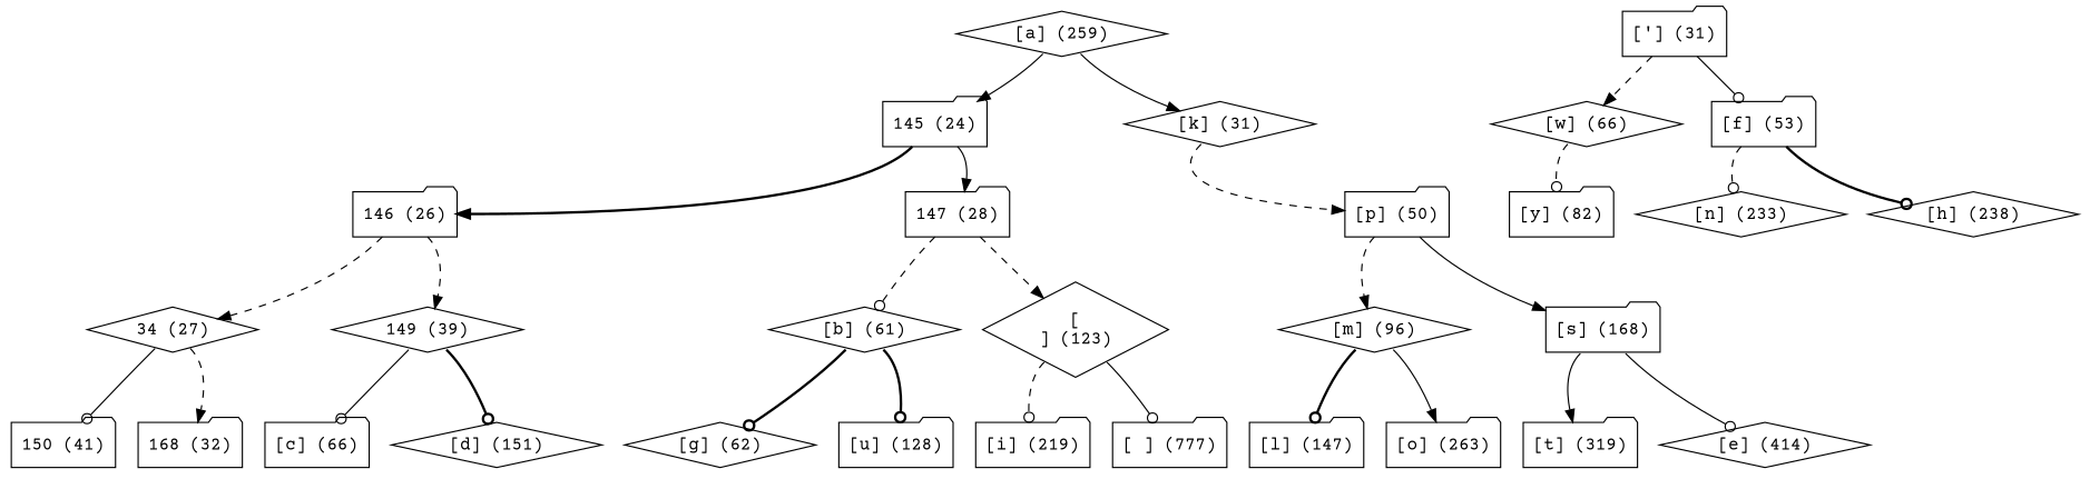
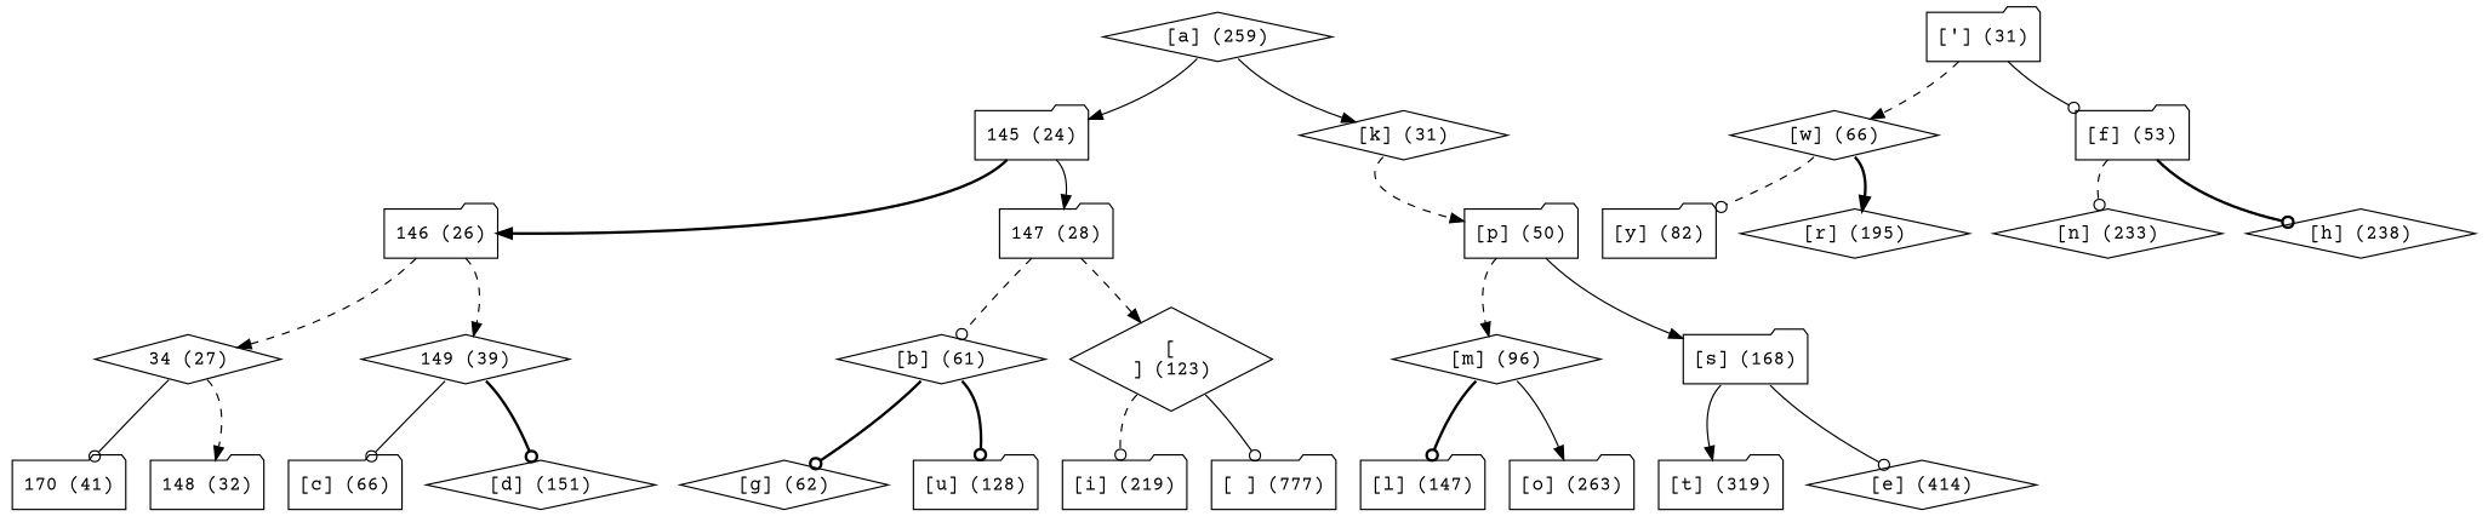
  digraph {
    fontname="Courier Prime"
    node [fontname="Courier Prime" shape=folder]
    edge [arrowhead=normal fontname="Courier Prime" style=solid tailport=sw]
    n1 [label="[a] (259)" shape=diamond width=0.5]
    n2 [label="145 (24)" width=0.5]
    n3 [label="[k] (31)" shape=diamond width=0.5]
    n4 [label="146 (26)" width=0.5]
    n5 [label="147 (28)" width=0.5]
    n6 [label="[p] (50)" width=0.5]
    n7 [label="34 (27)" shape=diamond width=0.5]
    n8 [label="149 (39)" shape=diamond width=0.5]
    n9 [label="[b] (61)" shape=diamond width=0.5]
    n10 [label="[\n] (123)" shape=diamond width=0.5]
-   n11 [label="150 (41)" width=0.5]
-   n12 [label="168 (32)" width=0.5]
+   n11 [label="170 (41)" width=0.5]
+   n12 [label="148 (32)" width=0.5]
    n13 [label="[c] (66)" width=0.5]
    n14 [label="[d] (151)" shape=diamond width=0.5]
    n15 [label="[g] (62)" shape=diamond width=0.5]
    n16 [label="[u] (128)" width=0.5]
    n17 [label="[i] (219)" width=0.5]
    n18 [label="[ ] (777)" width=0.5]
    n19 [label="[m] (96)" shape=diamond width=0.5]
    n20 [label="[s] (168)" width=0.5]
    n21 [label="['] (31)" width=0.5]
    n22 [label="[w] (66)" shape=diamond width=0.5]
    n23 [label="[f] (53)" width=0.5]
    n24 [label="[l] (147)" width=0.5]
    n25 [label="[o] (263)" width=0.5]
    n26 [label="[t] (319)" width=0.5]
    n27 [label="[e] (414)" shape=diamond width=0.5]
    n28 [label="[y] (82)" width=0.5]
+   n29 [label="[r] (195)" shape=diamond width=0.5]
    n30 [label="[n] (233)" shape=diamond width=0.5]
    n31 [label="[h] (238)" shape=diamond width=0.5]
    n1 -> n2
    n1 -> n3 [tailport=se]
    n2 -> n4 [style=bold]
    n2 -> n5 [tailport=se]
    n3 -> n6 [style=dashed]
    n4 -> n7 [style=dashed]
    n4 -> n8 [style=dashed tailport=se]
    n5 -> n9 [arrowhead=odot style=dashed]
    n5 -> n10 [style=dashed tailport=se]
    n6 -> n19 [style=dashed]
    n6 -> n20 [tailport=se]
    n7 -> n11 [arrowhead=odot]
    n7 -> n12 [style=dashed tailport=se]
    n8 -> n13 [arrowhead=odot]
    n8 -> n14 [arrowhead=odot style=bold tailport=se]
    n9 -> n15 [arrowhead=odot style=bold]
    n9 -> n16 [arrowhead=odot style=bold tailport=se]
    n10 -> n17 [arrowhead=odot style=dashed]
    n10 -> n18 [arrowhead=odot tailport=se]
    n19 -> n24 [arrowhead=odot style=bold]
    n19 -> n25 [tailport=se]
    n20 -> n26
    n20 -> n27 [arrowhead=odot tailport=se]
    n21 -> n22 [style=dashed]
    n21 -> n23 [arrowhead=odot tailport=se]
    n22 -> n28 [arrowhead=odot style=dashed]
+   n22 -> n29 [style=bold tailport=se]
    n23 -> n30 [arrowhead=odot style=dashed]
    n23 -> n31 [arrowhead=odot style=bold tailport=se]
  }
